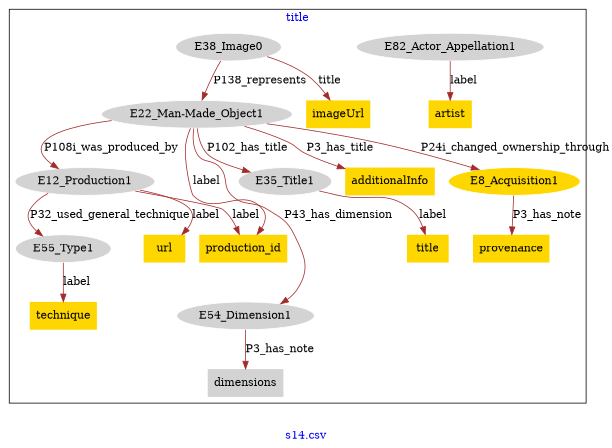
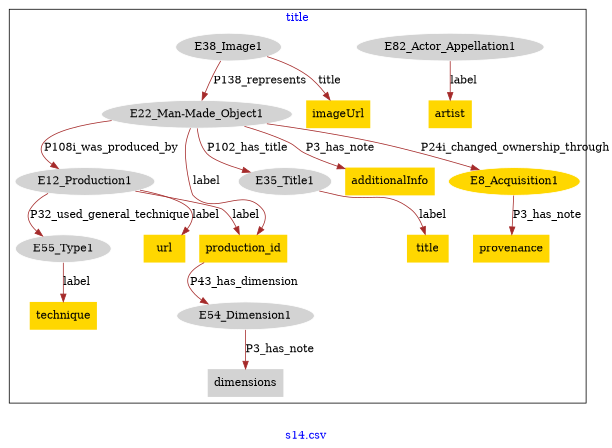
  digraph {
    fontcolor=blue
    label="s14.csv"
    remincross=true
    node [fillcolor=gold style=filled shape=plaintext]
    edge [color=brown fontcolor=black]
    n1 [color=white fillcolor=lightgray label=E12_Production1 shape=""]
    n2 [color=white fillcolor=lightgray label=E55_Type1 shape=""]
    n3 [color=white fillcolor=lightgray label=E82_Actor_Appellation1 shape=""]
    n4 [color=white fillcolor=lightgray label="E22_Man-Made_Object1" shape=""]
    n5 [color=white fillcolor=lightgray label=E35_Title1 shape=""]
    n6 [color=white fillcolor=lightgray label=E54_Dimension1 shape=""]
    n7 [color=white label=E8_Acquisition1 shape=""]
-   n8 [color=white fillcolor=lightgray label=E38_Image0 shape=""]
+   n8 [color=white fillcolor=lightgray label=E38_Image1 shape=""]
    n9 [label=artist]
    n10 [fillcolor=lightgray label=dimensions]
    n11 [label=url]
    n12 [label=additionalInfo]
    n13 [label=production_id]
    n14 [label=provenance]
    n15 [label=technique]
    n16 [label=imageUrl]
    n17 [label=title]
    subgraph cluster_1 {
      label=title
      n1
      n2
      n3
      n4
      n5
      n6
      n7
      n8
      n9
      n10
      n11
      n12
      n13
      n14
      n15
      n16
      n17
    }
    n1 -> n2 [label=P32_used_general_technique]
    n1 -> n11 [label=label]
    n1 -> n13 [label=label]
    n2 -> n15 [label=label]
    n3 -> n9 [label=label]
    n4 -> n1 [label=P108i_was_produced_by]
    n4 -> n5 [label=P102_has_title]
-   n4 -> n6 [label=P43_has_dimension]
+   n13 -> n6 [label=P43_has_dimension]
    n4 -> n7 [label=P24i_changed_ownership_through]
-   n4 -> n12 [label=P3_has_title]
+   n4 -> n12 [label=P3_has_note]
    n4 -> n13 [label=label]
    n5 -> n17 [label=label]
    n6 -> n10 [label=P3_has_note]
    n7 -> n14 [label=P3_has_note]
    n8 -> n4 [label=P138_represents]
    n8 -> n16 [label=title]
  }
